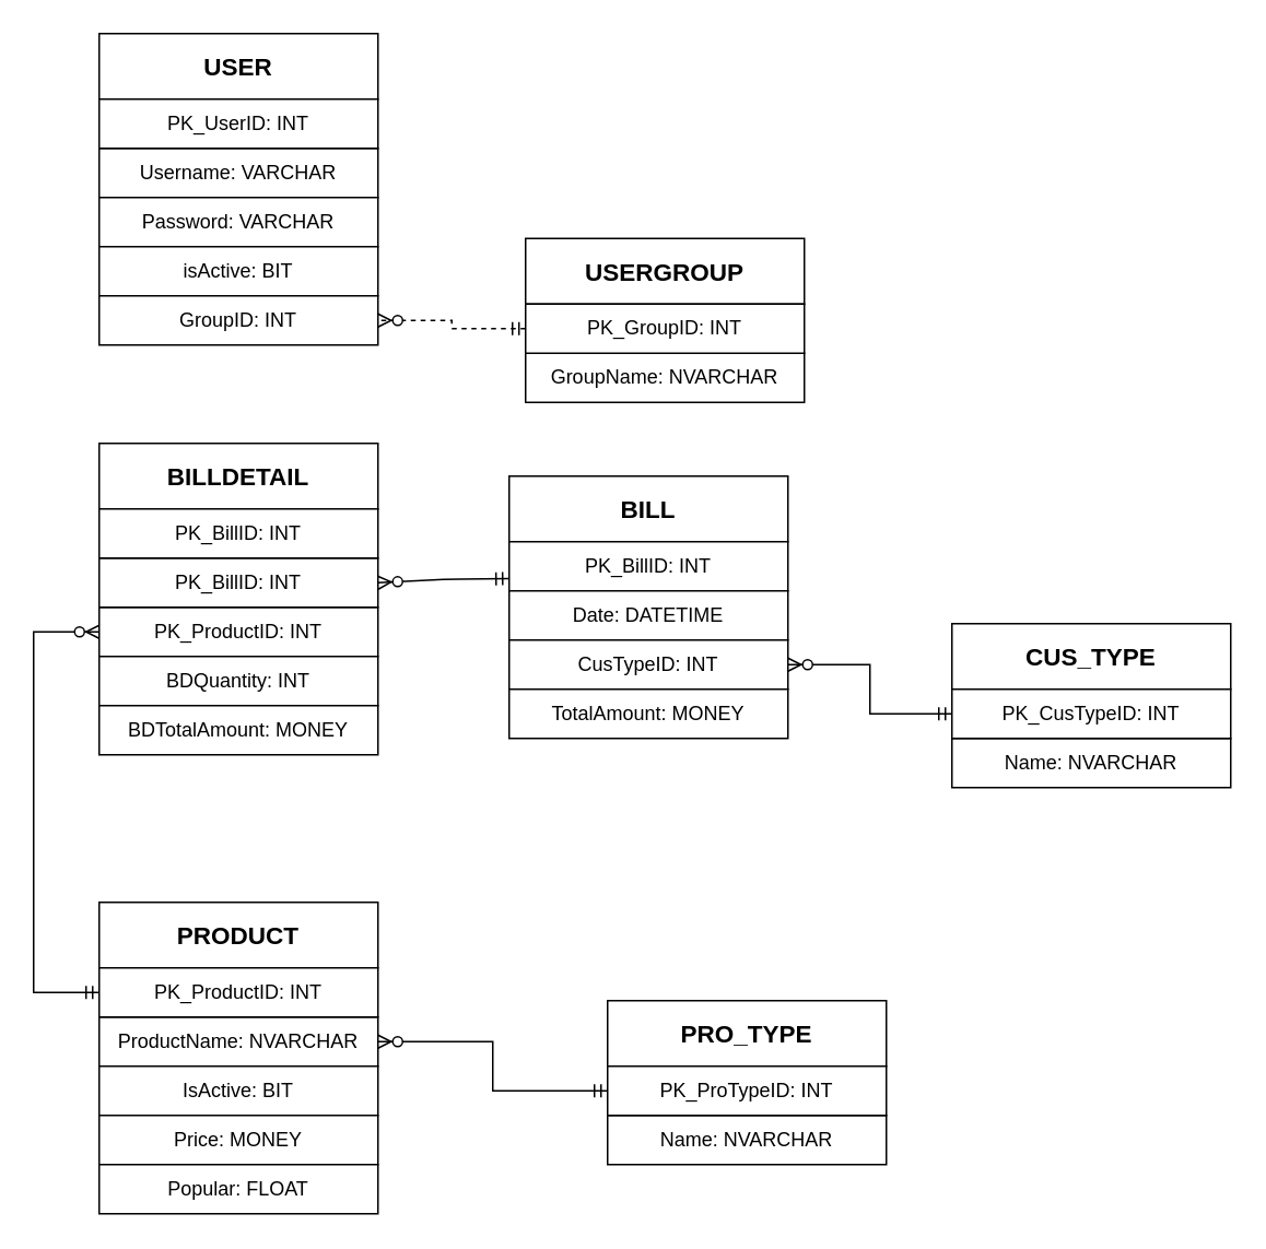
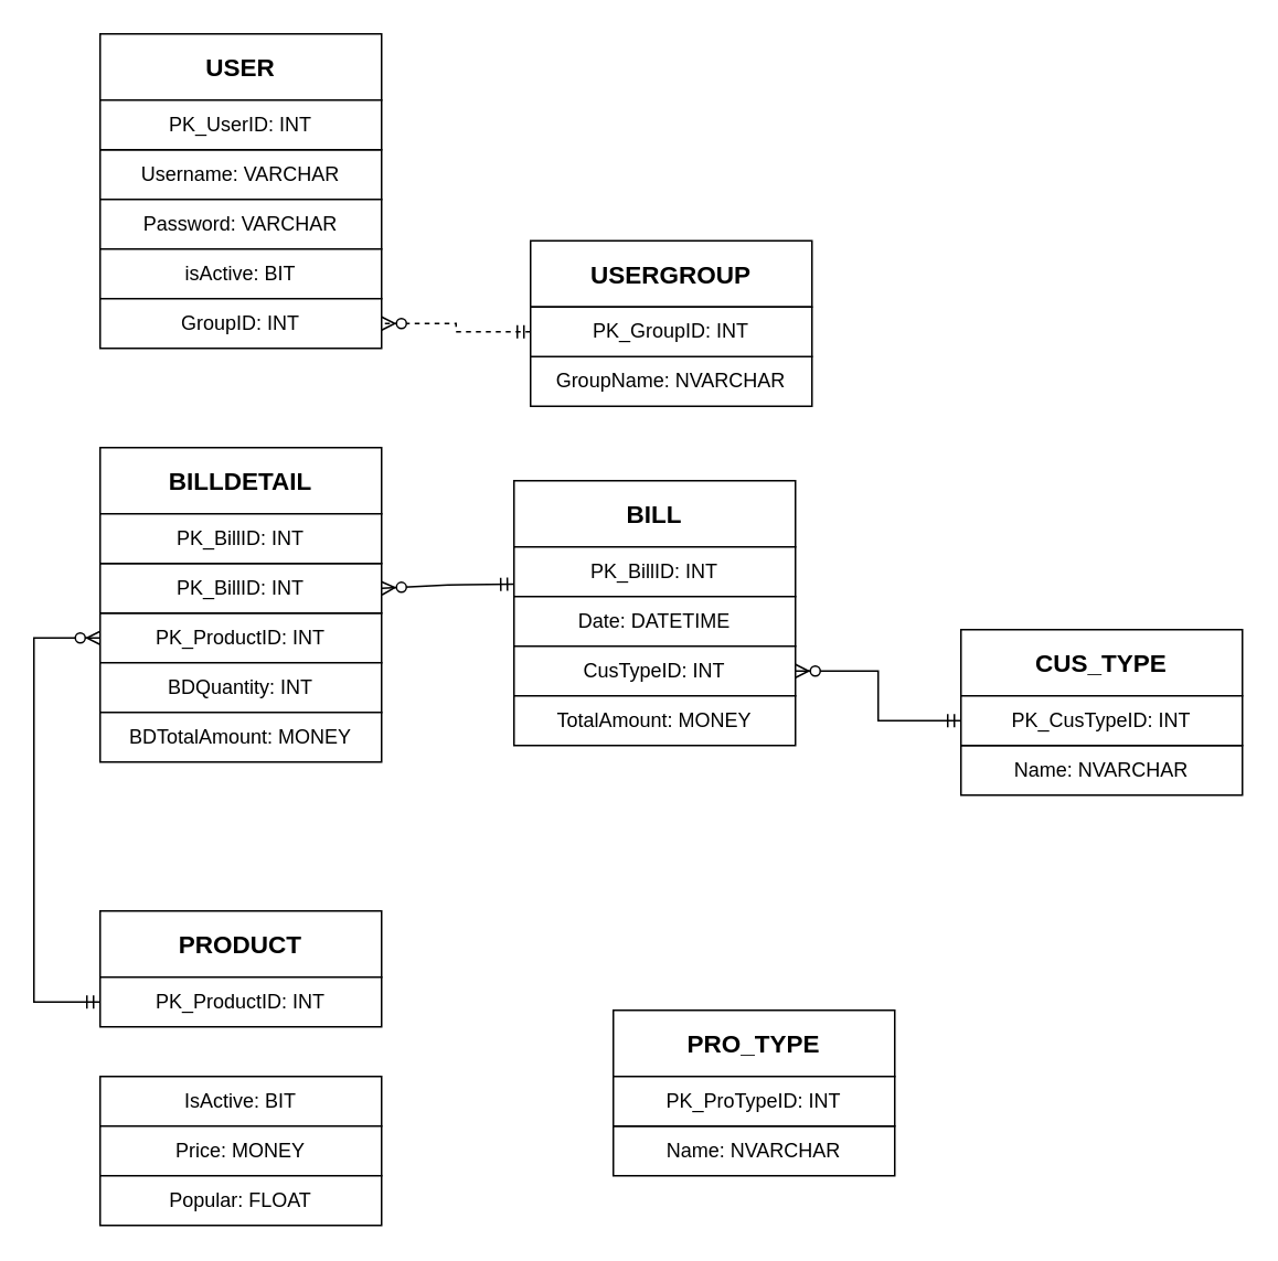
  <mxCell id="0" />
  <mxCell id="1" parent="0" />
  <mxCell id="2" value="&lt;b&gt;&lt;font style=&quot;font-size: 15px&quot;&gt;BILL&lt;/font&gt;&lt;/b&gt;" style="rounded=0;whiteSpace=wrap;html=1;" parent="1" vertex="1"><mxGeometry x="310" y="290" width="170" height="40" as="geometry" /></mxCell>
  <mxCell id="3" value="PK_BillID: INT" style="rounded=0;whiteSpace=wrap;html=1;" parent="1" vertex="1"><mxGeometry x="310" y="330" width="170" height="30" as="geometry" /></mxCell>
  <mxCell id="4" value="Date: DATETIME" style="rounded=0;whiteSpace=wrap;html=1;" parent="1" vertex="1"><mxGeometry x="310" y="360" width="170" height="30" as="geometry" /></mxCell>
  <mxCell id="5" value="&lt;b&gt;&lt;font style=&quot;font-size: 15px&quot;&gt;BILLDETAIL&lt;/font&gt;&lt;/b&gt;" style="rounded=0;whiteSpace=wrap;html=1;" parent="1" vertex="1"><mxGeometry x="60" y="270" width="170" height="40" as="geometry" /></mxCell>
  <mxCell id="6" value="PK_ProductID: INT" style="rounded=0;whiteSpace=wrap;html=1;" parent="1" vertex="1"><mxGeometry x="60" y="370" width="170" height="30" as="geometry" /></mxCell>
  <mxCell id="7" value="CusTypeID: INT" style="rounded=0;whiteSpace=wrap;html=1;" parent="1" vertex="1"><mxGeometry x="310" y="390" width="170" height="30" as="geometry" /></mxCell>
  <mxCell id="8" value="PK_BillID: INT" style="rounded=0;whiteSpace=wrap;html=1;" parent="1" vertex="1"><mxGeometry x="60" y="340" width="170" height="30" as="geometry" /></mxCell>
  <mxCell id="9" value="" style="endArrow=ERmandOne;html=1;entryX=0;entryY=0.75;entryDx=0;entryDy=0;startArrow=ERzeroToMany;startFill=1;endFill=0;exitX=1;exitY=0.5;exitDx=0;exitDy=0;" parent="1" source="8" target="3" edge="1"><mxGeometry width="50" height="50" relative="1" as="geometry"><mxPoint x="230" y="353" as="sourcePoint" /><mxPoint x="390" y="310" as="targetPoint" /><Array as="points"><mxPoint x="270" y="353" /></Array></mxGeometry></mxCell>
  <mxCell id="10" value="&lt;b&gt;&lt;font style=&quot;font-size: 15px&quot;&gt;PRODUCT&lt;br&gt;&lt;/font&gt;&lt;/b&gt;" style="rounded=0;whiteSpace=wrap;html=1;" parent="1" vertex="1"><mxGeometry x="60" y="550" width="170" height="40" as="geometry" /></mxCell>
- <mxCell id="11" value="ProductName: NVARCHAR" style="rounded=0;whiteSpace=wrap;html=1;" parent="1" vertex="1"><mxGeometry x="60" y="620" width="170" height="30" as="geometry" /></mxCell>
  <mxCell id="12" value="IsActive: BIT" style="rounded=0;whiteSpace=wrap;html=1;" parent="1" vertex="1"><mxGeometry x="60" y="650" width="170" height="30" as="geometry" /></mxCell>
  <mxCell id="13" style="edgeStyle=orthogonalEdgeStyle;rounded=0;orthogonalLoop=1;jettySize=auto;html=1;entryX=0;entryY=0.5;entryDx=0;entryDy=0;startArrow=ERmandOne;startFill=0;endArrow=ERzeroToMany;endFill=1;" parent="1" source="14" target="6" edge="1"><mxGeometry relative="1" as="geometry"><Array as="points"><mxPoint x="20" y="605" /><mxPoint x="20" y="385" /></Array></mxGeometry></mxCell>
  <mxCell id="14" value="PK_ProductID: INT" style="rounded=0;whiteSpace=wrap;html=1;" parent="1" vertex="1"><mxGeometry x="60" y="590" width="170" height="30" as="geometry" /></mxCell>
  <mxCell id="15" value="&lt;span style=&quot;font-size: 15px&quot;&gt;&lt;b&gt;USER&lt;/b&gt;&lt;/span&gt;" style="rounded=0;whiteSpace=wrap;html=1;" parent="1" vertex="1"><mxGeometry x="60" y="20" width="170" height="40" as="geometry" /></mxCell>
  <mxCell id="16" value="Username: VARCHAR" style="rounded=0;whiteSpace=wrap;html=1;" parent="1" vertex="1"><mxGeometry x="60" y="90" width="170" height="30" as="geometry" /></mxCell>
  <mxCell id="17" value="Password: VARCHAR" style="rounded=0;whiteSpace=wrap;html=1;" parent="1" vertex="1"><mxGeometry x="60" y="120" width="170" height="30" as="geometry" /></mxCell>
  <mxCell id="18" value="PK_UserID: INT" style="rounded=0;whiteSpace=wrap;html=1;" parent="1" vertex="1"><mxGeometry x="60" y="60" width="170" height="30" as="geometry" /></mxCell>
  <mxCell id="19" value="isActive: BIT" style="rounded=0;whiteSpace=wrap;html=1;" parent="1" vertex="1"><mxGeometry x="60" y="150" width="170" height="30" as="geometry" /></mxCell>
  <mxCell id="20" value="&lt;span style=&quot;font-size: 15px&quot;&gt;&lt;b&gt;USERGROUP&lt;/b&gt;&lt;/span&gt;" style="rounded=0;whiteSpace=wrap;html=1;" parent="1" vertex="1"><mxGeometry x="320" y="145" width="170" height="40" as="geometry" /></mxCell>
  <mxCell id="21" value="GroupName: NVARCHAR" style="rounded=0;whiteSpace=wrap;html=1;" parent="1" vertex="1"><mxGeometry x="320" y="215" width="170" height="30" as="geometry" /></mxCell>
  <mxCell id="22" style="edgeStyle=orthogonalEdgeStyle;rounded=0;orthogonalLoop=1;jettySize=auto;html=1;entryX=1;entryY=0.5;entryDx=0;entryDy=0;startArrow=ERmandOne;startFill=0;endArrow=ERzeroToMany;endFill=1;dashed=1;" parent="1" source="23" target="24" edge="1"><mxGeometry relative="1" as="geometry" /></mxCell>
  <mxCell id="23" value="PK_GroupID: INT" style="rounded=0;whiteSpace=wrap;html=1;" parent="1" vertex="1"><mxGeometry x="320" y="185" width="170" height="30" as="geometry" /></mxCell>
  <mxCell id="24" value="GroupID: INT" style="rounded=0;whiteSpace=wrap;html=1;" parent="1" vertex="1"><mxGeometry x="60" y="180" width="170" height="30" as="geometry" /></mxCell>
  <mxCell id="25" value="TotalAmount: MONEY" style="rounded=0;whiteSpace=wrap;html=1;" parent="1" vertex="1"><mxGeometry x="310" y="420" width="170" height="30" as="geometry" /></mxCell>
  <mxCell id="26" value="&lt;span style=&quot;font-size: 15px&quot;&gt;&lt;b&gt;CUS_TYPE&lt;/b&gt;&lt;/span&gt;" style="rounded=0;whiteSpace=wrap;html=1;" parent="1" vertex="1"><mxGeometry x="580" y="380" width="170" height="40" as="geometry" /></mxCell>
  <mxCell id="27" value="Name: NVARCHAR" style="rounded=0;whiteSpace=wrap;html=1;" parent="1" vertex="1"><mxGeometry x="580" y="450" width="170" height="30" as="geometry" /></mxCell>
  <mxCell id="28" style="edgeStyle=orthogonalEdgeStyle;rounded=0;orthogonalLoop=1;jettySize=auto;html=1;entryX=1;entryY=0.5;entryDx=0;entryDy=0;startArrow=ERmandOne;startFill=0;endArrow=ERzeroToMany;endFill=1;" parent="1" source="29" target="7" edge="1"><mxGeometry relative="1" as="geometry" /></mxCell>
  <mxCell id="29" value="PK_CusTypeID: INT" style="rounded=0;whiteSpace=wrap;html=1;" parent="1" vertex="1"><mxGeometry x="580" y="420" width="170" height="30" as="geometry" /></mxCell>
  <mxCell id="30" value="BDQuantity: INT" style="rounded=0;whiteSpace=wrap;html=1;" parent="1" vertex="1"><mxGeometry x="60" y="400" width="170" height="30" as="geometry" /></mxCell>
  <mxCell id="31" value="BDTotalAmount: MONEY" style="rounded=0;whiteSpace=wrap;html=1;" parent="1" vertex="1"><mxGeometry x="60" y="430" width="170" height="30" as="geometry" /></mxCell>
  <mxCell id="32" value="Price: MONEY" style="rounded=0;whiteSpace=wrap;html=1;" parent="1" vertex="1"><mxGeometry x="60" y="680" width="170" height="30" as="geometry" /></mxCell>
  <mxCell id="33" value="Popular: FLOAT" style="rounded=0;whiteSpace=wrap;html=1;" parent="1" vertex="1"><mxGeometry x="60" y="710" width="170" height="30" as="geometry" /></mxCell>
  <mxCell id="34" value="&lt;span style=&quot;font-size: 15px&quot;&gt;&lt;b&gt;PRO_TYPE&lt;/b&gt;&lt;/span&gt;" style="rounded=0;whiteSpace=wrap;html=1;" parent="1" vertex="1"><mxGeometry x="370" y="610" width="170" height="40" as="geometry" /></mxCell>
  <mxCell id="35" value="Name: NVARCHAR" style="rounded=0;whiteSpace=wrap;html=1;" parent="1" vertex="1"><mxGeometry x="370" y="680" width="170" height="30" as="geometry" /></mxCell>
- <mxCell id="36" style="edgeStyle=orthogonalEdgeStyle;rounded=0;orthogonalLoop=1;jettySize=auto;html=1;entryX=1;entryY=0.5;entryDx=0;entryDy=0;startArrow=ERmandOne;startFill=0;endArrow=ERzeroToMany;endFill=1;" parent="1" source="37" target="11" edge="1"><mxGeometry relative="1" as="geometry"><mxPoint x="270" y="635" as="targetPoint" /></mxGeometry></mxCell>
  <mxCell id="37" value="PK_ProTypeID: INT" style="rounded=0;whiteSpace=wrap;html=1;" parent="1" vertex="1"><mxGeometry x="370" y="650" width="170" height="30" as="geometry" /></mxCell>
  <mxCell id="38" value="PK_BillID: INT" style="rounded=0;whiteSpace=wrap;html=1;" vertex="1" parent="1"><mxGeometry x="60" y="310" width="170" height="30" as="geometry" /></mxCell>
